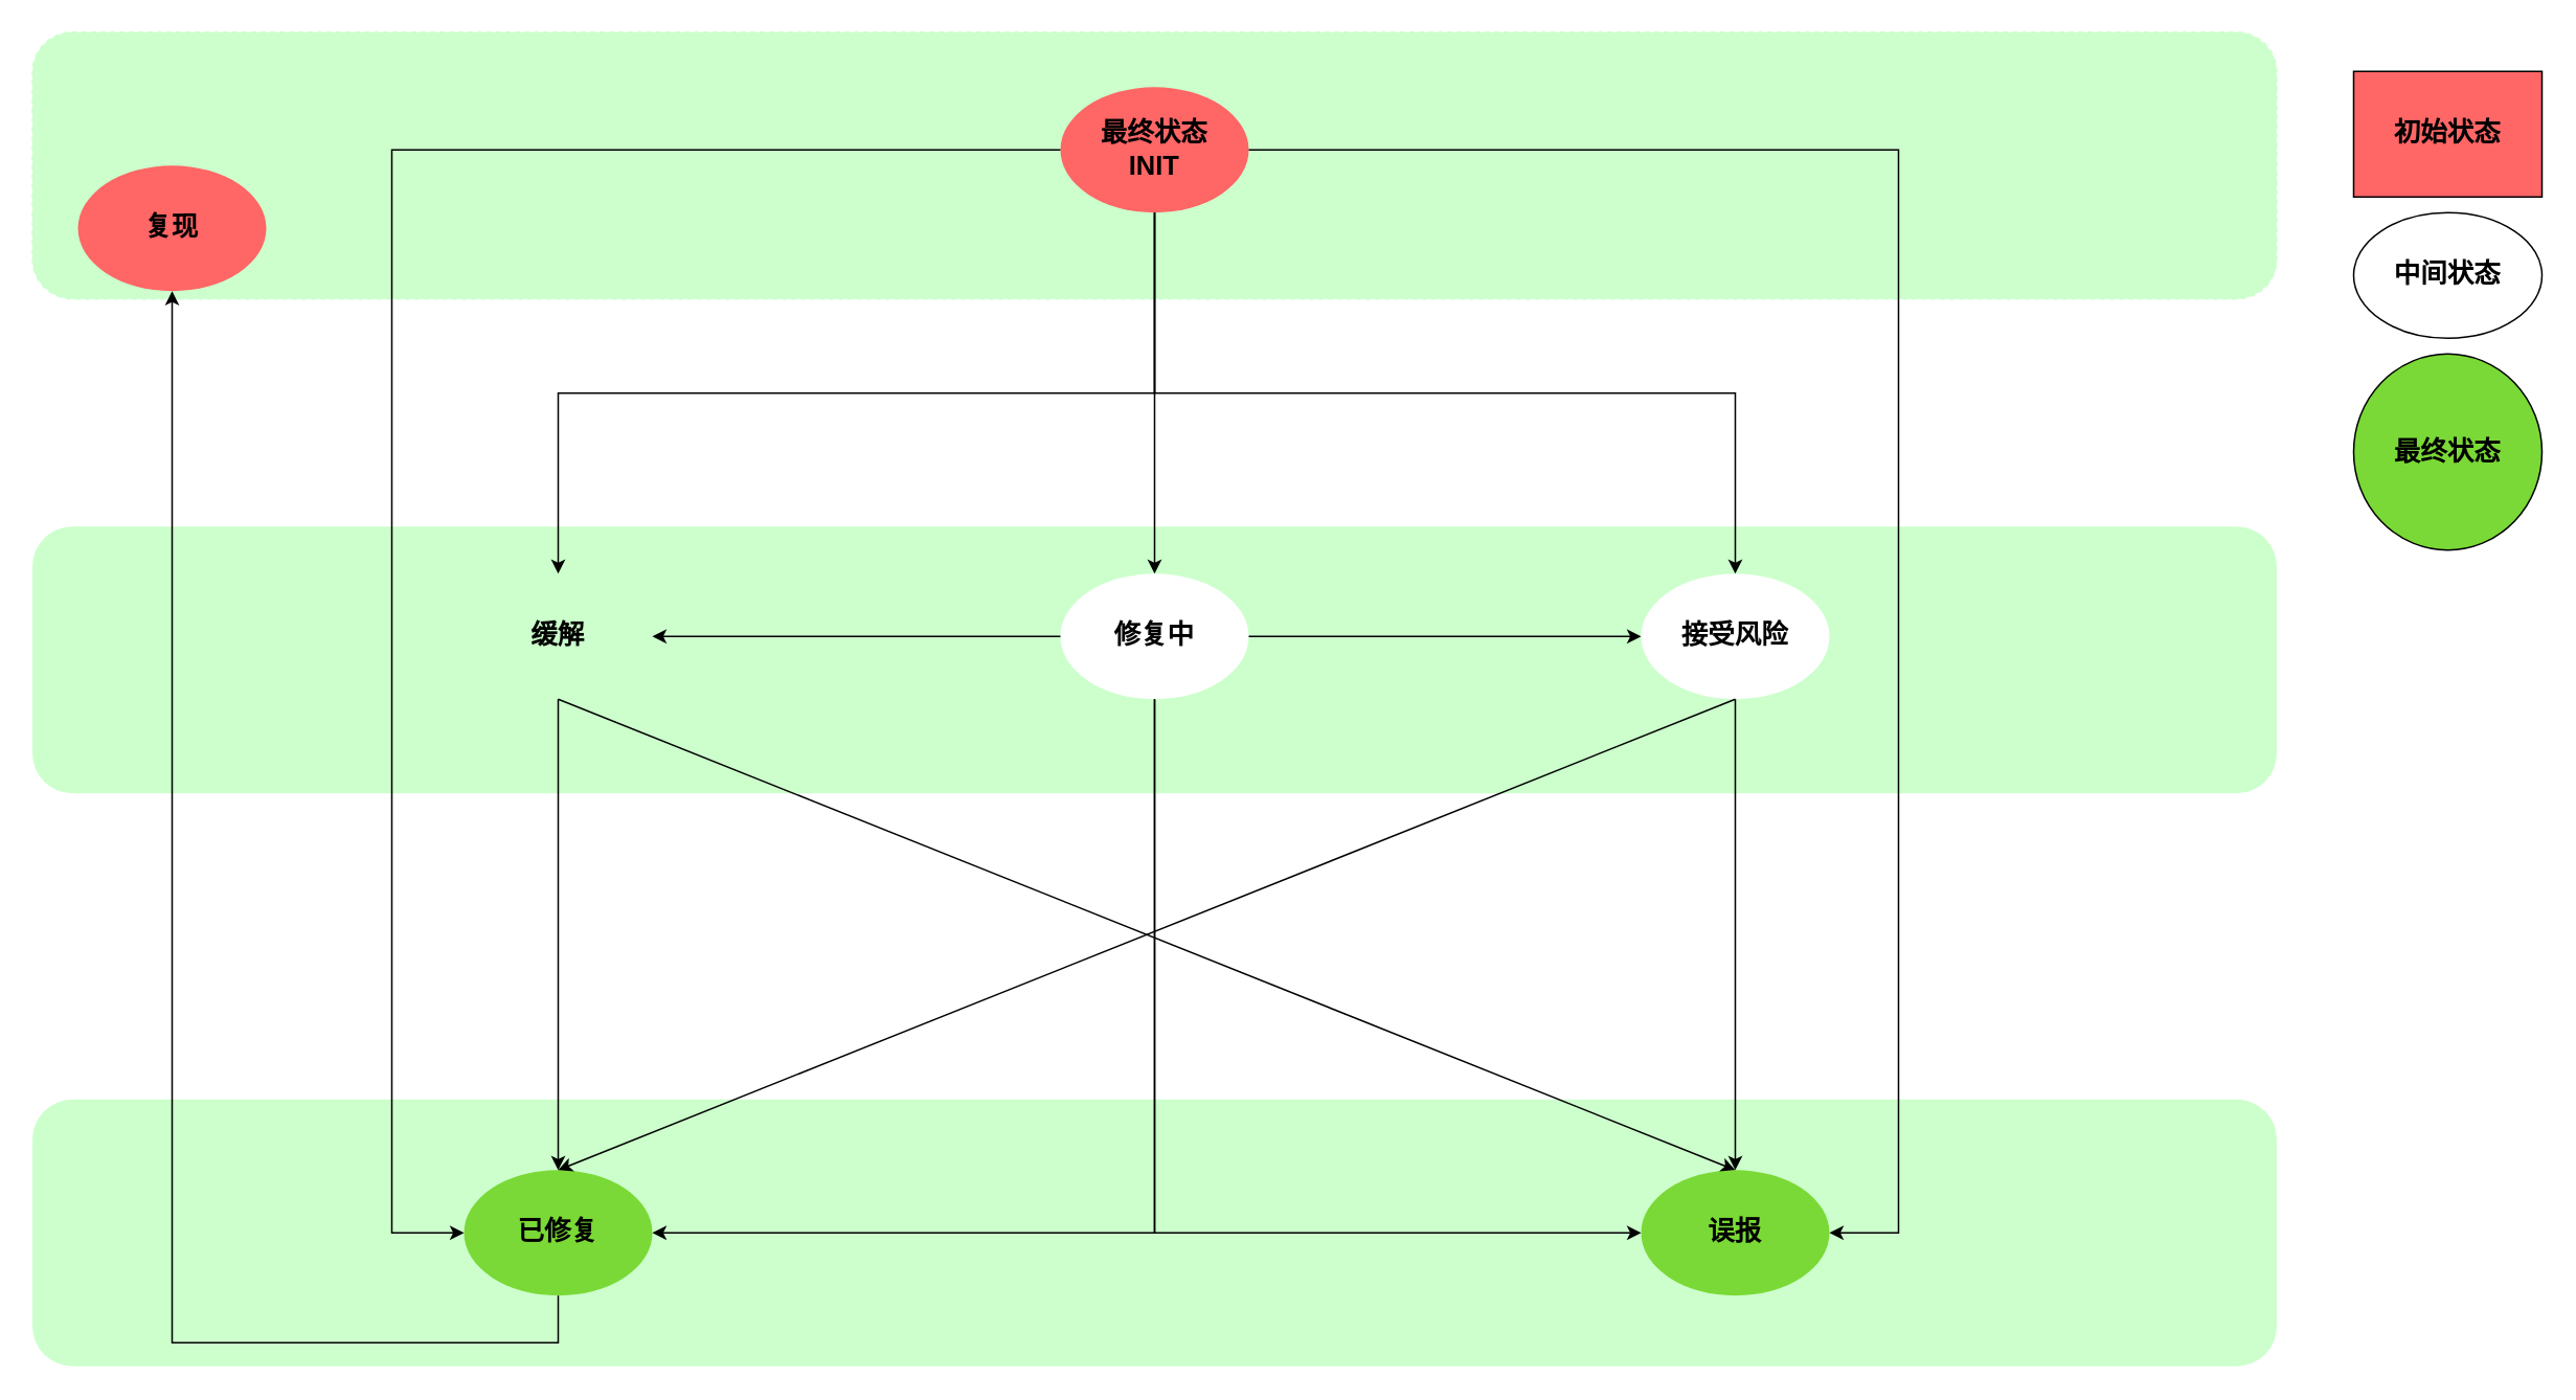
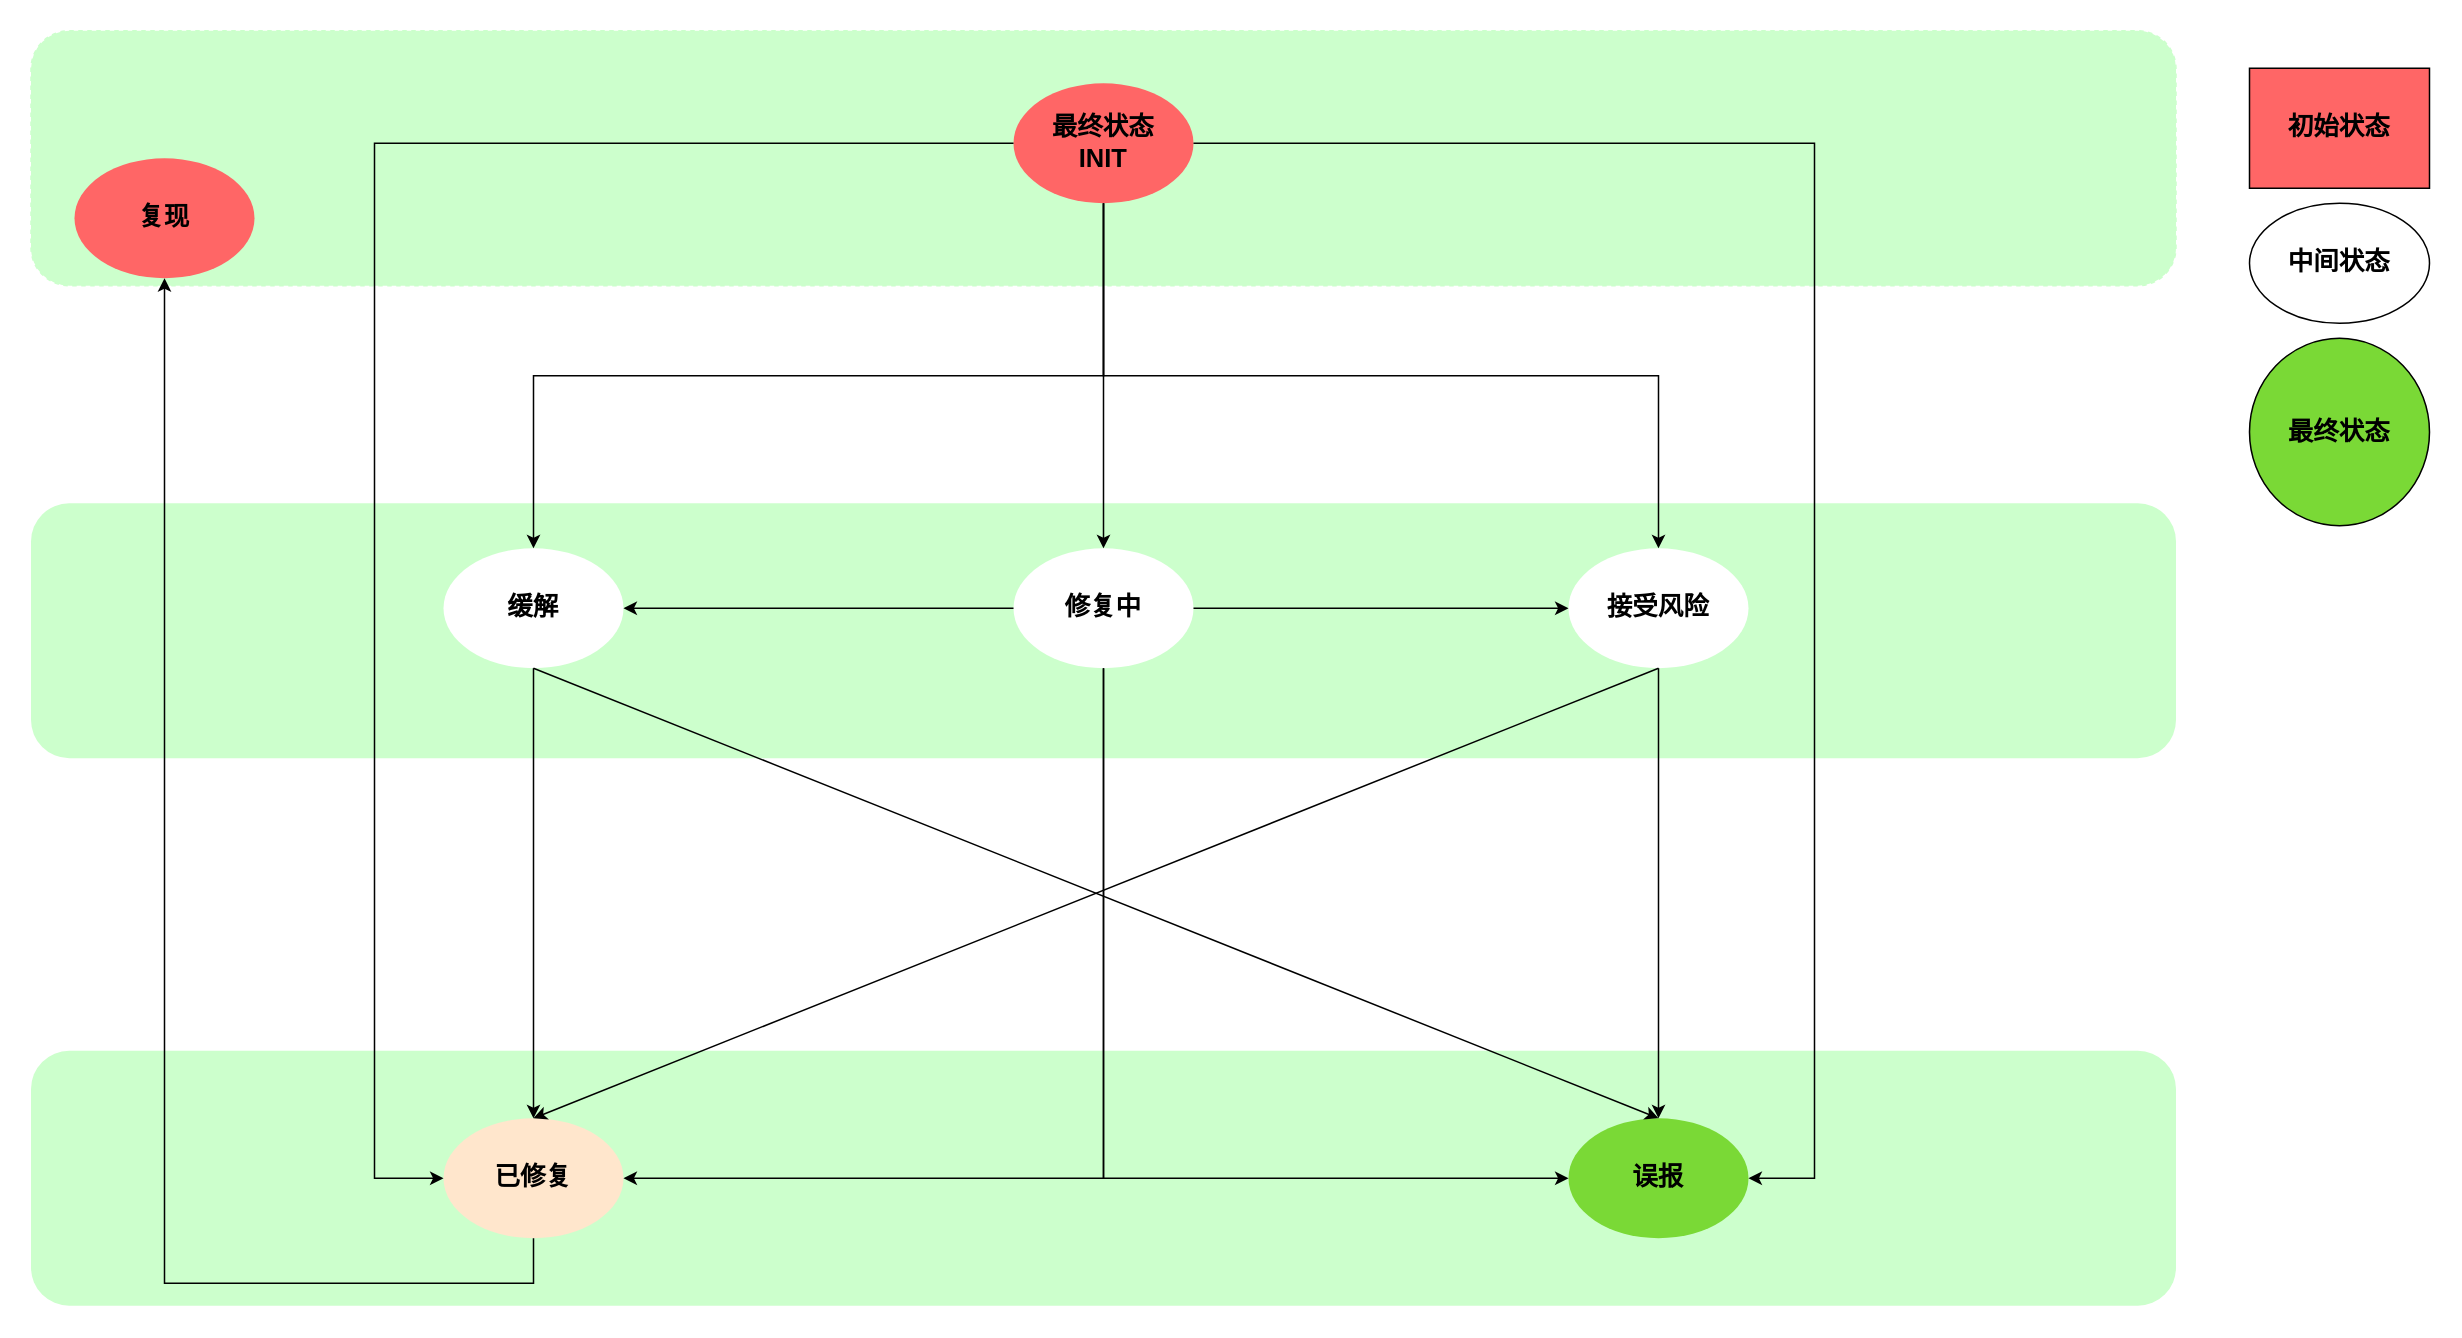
  <mxCell id="0" />
  <mxCell id="1" parent="0" />
  <mxCell id="2" value="" style="rounded=1;whiteSpace=wrap;html=1;dashed=1;fillColor=#CCFFCC;strokeColor=none;fontFamily=Helvetica;fontSize=17;fontStyle=1" vertex="1" parent="1"><mxGeometry x="20" y="700" width="1430" height="170" as="geometry" /></mxCell>
  <mxCell id="3" value="" style="rounded=1;whiteSpace=wrap;html=1;dashed=1;fillColor=#CCFFCC;strokeColor=#CCFFCC;gradientColor=none;fontFamily=Helvetica;fontSize=17;fontStyle=1" vertex="1" parent="1"><mxGeometry x="20" y="20" width="1430" height="170" as="geometry" /></mxCell>
  <mxCell id="4" value="" style="rounded=1;whiteSpace=wrap;html=1;dashed=1;fillColor=#CCFFCC;strokeColor=none;strokeWidth=3;fontFamily=Helvetica;fontSize=17;fontStyle=1" vertex="1" parent="1"><mxGeometry x="20" y="335" width="1430" height="170" as="geometry" /></mxCell>
  <mxCell id="5" value="最终状态&lt;br style=&quot;font-size: 17px;&quot;&gt;INIT" style="ellipse;whiteSpace=wrap;html=1;fillColor=#FF6666;strokeColor=none;fontFamily=Helvetica;fontSize=17;fontStyle=1" vertex="1" parent="1"><mxGeometry x="675" y="55" width="120" height="80" as="geometry" /></mxCell>
  <mxCell id="6" value="修复中&lt;br style=&quot;font-size: 17px;&quot;&gt;" style="ellipse;whiteSpace=wrap;html=1;fillColor=#FFFFFF;strokeColor=none;fontFamily=Helvetica;fontSize=17;fontStyle=1" vertex="1" parent="1"><mxGeometry x="675" y="365" width="120" height="80" as="geometry" /></mxCell>
- <mxCell id="7" value="已修复" style="ellipse;whiteSpace=wrap;html=1;fillColor=#7AD936;strokeColor=none;fontFamily=Helvetica;fontSize=17;fontStyle=1" vertex="1" parent="1"><mxGeometry x="295" y="745" width="120" height="80" as="geometry" /></mxCell>
- <mxCell id="8" value="缓解" style="ellipse;whiteSpace=wrap;html=1;strokeColor=none;fillColor=#ccffcc;fontFamily=Helvetica;fontSize=17;fontStyle=1;" vertex="1" parent="1"><mxGeometry x="295" y="365" width="120" height="80" as="geometry" /></mxCell>
+ <mxCell id="7" value="已修复" style="ellipse;whiteSpace=wrap;html=1;fillColor=#ffe6cc;strokeColor=none;fontFamily=Helvetica;fontSize=17;fontStyle=1;" vertex="1" parent="1"><mxGeometry x="295" y="745" width="120" height="80" as="geometry" /></mxCell>
+ <mxCell id="8" value="缓解" style="ellipse;whiteSpace=wrap;html=1;strokeColor=none;fillColor=#FFFFFF;fontFamily=Helvetica;fontSize=17;fontStyle=1" vertex="1" parent="1"><mxGeometry x="295" y="365" width="120" height="80" as="geometry" /></mxCell>
  <mxCell id="9" value="接受风险" style="ellipse;whiteSpace=wrap;html=1;fillColor=#FFFFFF;strokeColor=none;fontFamily=Helvetica;fontSize=17;fontStyle=1" vertex="1" parent="1"><mxGeometry x="1045" y="365" width="120" height="80" as="geometry" /></mxCell>
  <mxCell id="10" value="误报" style="ellipse;whiteSpace=wrap;html=1;fillColor=#7AD936;strokeColor=none;fontFamily=Helvetica;fontSize=17;fontStyle=1" vertex="1" parent="1"><mxGeometry x="1045" y="745" width="120" height="80" as="geometry" /></mxCell>
  <mxCell id="11" value="复现" style="ellipse;whiteSpace=wrap;html=1;strokeColor=none;fillColor=#FF6666;fontFamily=Helvetica;fontSize=17;fontStyle=1" vertex="1" parent="1"><mxGeometry x="49" y="105" width="120" height="80" as="geometry" /></mxCell>
  <mxCell id="12" value="" style="endArrow=classic;html=1;rounded=0;exitX=0.5;exitY=1;exitDx=0;exitDy=0;entryX=0.5;entryY=0;entryDx=0;entryDy=0;edgeStyle=orthogonalEdgeStyle;fontFamily=Helvetica;fontSize=17;fontStyle=1" edge="1" parent="1" source="5" target="6"><mxGeometry width="50" height="50" relative="1" as="geometry"><mxPoint x="705" y="315" as="sourcePoint" /><mxPoint x="755" y="265" as="targetPoint" /></mxGeometry></mxCell>
  <mxCell id="13" value="" style="endArrow=classic;html=1;rounded=0;exitX=1;exitY=0.5;exitDx=0;exitDy=0;entryX=0;entryY=0.5;entryDx=0;entryDy=0;fontFamily=Helvetica;fontSize=17;fontStyle=1" edge="1" parent="1" source="6" target="9"><mxGeometry width="50" height="50" relative="1" as="geometry"><mxPoint x="705" y="315" as="sourcePoint" /><mxPoint x="755" y="265" as="targetPoint" /></mxGeometry></mxCell>
  <mxCell id="14" value="" style="endArrow=classic;html=1;rounded=0;exitX=0;exitY=0.5;exitDx=0;exitDy=0;entryX=1;entryY=0.5;entryDx=0;entryDy=0;fontFamily=Helvetica;fontSize=17;fontStyle=1" edge="1" parent="1" source="6" target="8"><mxGeometry width="50" height="50" relative="1" as="geometry"><mxPoint x="705" y="315" as="sourcePoint" /><mxPoint x="755" y="265" as="targetPoint" /></mxGeometry></mxCell>
  <mxCell id="15" value="" style="endArrow=classic;html=1;rounded=0;exitX=0.5;exitY=1;exitDx=0;exitDy=0;entryX=0.5;entryY=0;entryDx=0;entryDy=0;fontFamily=Helvetica;fontSize=17;fontStyle=1" edge="1" parent="1" source="8" target="7"><mxGeometry width="50" height="50" relative="1" as="geometry"><mxPoint x="705" y="315" as="sourcePoint" /><mxPoint x="755" y="265" as="targetPoint" /></mxGeometry></mxCell>
  <mxCell id="16" value="" style="endArrow=classic;html=1;rounded=0;exitX=0.5;exitY=1;exitDx=0;exitDy=0;entryX=0.5;entryY=0;entryDx=0;entryDy=0;fontFamily=Helvetica;fontSize=17;fontStyle=1" edge="1" parent="1" source="9" target="7"><mxGeometry width="50" height="50" relative="1" as="geometry"><mxPoint x="705" y="315" as="sourcePoint" /><mxPoint x="755" y="265" as="targetPoint" /></mxGeometry></mxCell>
  <mxCell id="17" value="" style="endArrow=classic;html=1;rounded=0;entryX=0.5;entryY=1;entryDx=0;entryDy=0;edgeStyle=orthogonalEdgeStyle;exitX=0.5;exitY=1;exitDx=0;exitDy=0;fontFamily=Helvetica;fontSize=17;fontStyle=1" edge="1" parent="1" source="7" target="11"><mxGeometry width="50" height="50" relative="1" as="geometry"><mxPoint x="189" y="715" as="sourcePoint" /><mxPoint x="755" y="385" as="targetPoint" /><Array as="points"><mxPoint x="355" y="855" /><mxPoint x="109" y="855" /></Array></mxGeometry></mxCell>
  <mxCell id="18" value="" style="endArrow=classic;html=1;rounded=0;entryX=1;entryY=0.5;entryDx=0;entryDy=0;exitX=0.5;exitY=1;exitDx=0;exitDy=0;edgeStyle=orthogonalEdgeStyle;fontFamily=Helvetica;fontSize=17;fontStyle=1" edge="1" parent="1" source="6" target="7"><mxGeometry width="50" height="50" relative="1" as="geometry"><mxPoint x="665" y="135" as="sourcePoint" /><mxPoint x="755" y="265" as="targetPoint" /></mxGeometry></mxCell>
  <mxCell id="19" value="" style="endArrow=classic;html=1;rounded=0;exitX=0.5;exitY=1;exitDx=0;exitDy=0;entryX=0;entryY=0.5;entryDx=0;entryDy=0;edgeStyle=orthogonalEdgeStyle;fontFamily=Helvetica;fontSize=17;fontStyle=1" edge="1" parent="1" source="6" target="10"><mxGeometry width="50" height="50" relative="1" as="geometry"><mxPoint x="825" y="315" as="sourcePoint" /><mxPoint x="875" y="265" as="targetPoint" /></mxGeometry></mxCell>
  <mxCell id="20" value="" style="endArrow=classic;html=1;rounded=0;exitX=0.5;exitY=1;exitDx=0;exitDy=0;entryX=0.5;entryY=0;entryDx=0;entryDy=0;fontFamily=Helvetica;fontSize=17;fontStyle=1" edge="1" parent="1" source="8" target="10"><mxGeometry width="50" height="50" relative="1" as="geometry"><mxPoint x="825" y="315" as="sourcePoint" /><mxPoint x="875" y="265" as="targetPoint" /></mxGeometry></mxCell>
  <mxCell id="21" value="" style="endArrow=classic;html=1;rounded=0;exitX=0.5;exitY=1;exitDx=0;exitDy=0;entryX=0.5;entryY=0;entryDx=0;entryDy=0;fontFamily=Helvetica;fontSize=17;fontStyle=1" edge="1" parent="1" source="9" target="10"><mxGeometry width="50" height="50" relative="1" as="geometry"><mxPoint x="825" y="315" as="sourcePoint" /><mxPoint x="875" y="265" as="targetPoint" /></mxGeometry></mxCell>
  <mxCell id="22" value="" style="endArrow=classic;html=1;rounded=0;exitX=0;exitY=0.5;exitDx=0;exitDy=0;entryX=0;entryY=0.5;entryDx=0;entryDy=0;edgeStyle=orthogonalEdgeStyle;fontFamily=Helvetica;fontSize=17;fontStyle=1" edge="1" parent="1" source="5" target="7"><mxGeometry width="50" height="50" relative="1" as="geometry"><mxPoint x="825" y="315" as="sourcePoint" /><mxPoint x="415" y="785" as="targetPoint" /><Array as="points"><mxPoint x="249" y="95" /><mxPoint x="249" y="785" /></Array></mxGeometry></mxCell>
  <mxCell id="23" value="" style="endArrow=classic;html=1;rounded=0;exitX=1;exitY=0.5;exitDx=0;exitDy=0;entryX=1;entryY=0.5;entryDx=0;entryDy=0;edgeStyle=orthogonalEdgeStyle;fontFamily=Helvetica;fontSize=17;fontStyle=1" edge="1" parent="1" source="5" target="10"><mxGeometry width="50" height="50" relative="1" as="geometry"><mxPoint x="825" y="315" as="sourcePoint" /><mxPoint x="875" y="265" as="targetPoint" /><Array as="points"><mxPoint x="1209" y="95" /><mxPoint x="1209" y="785" /></Array></mxGeometry></mxCell>
  <mxCell id="24" value="" style="endArrow=classic;html=1;rounded=0;exitX=0.5;exitY=1;exitDx=0;exitDy=0;entryX=0.5;entryY=0;entryDx=0;entryDy=0;edgeStyle=orthogonalEdgeStyle;fontFamily=Helvetica;fontSize=17;fontStyle=1" edge="1" parent="1" source="5" target="8"><mxGeometry width="50" height="50" relative="1" as="geometry"><mxPoint x="825" y="315" as="sourcePoint" /><mxPoint x="875" y="265" as="targetPoint" /></mxGeometry></mxCell>
  <mxCell id="25" value="" style="endArrow=classic;html=1;rounded=0;exitX=0.5;exitY=1;exitDx=0;exitDy=0;entryX=0.5;entryY=0;entryDx=0;entryDy=0;edgeStyle=orthogonalEdgeStyle;fontFamily=Helvetica;fontSize=17;fontStyle=1" edge="1" parent="1" source="5" target="9"><mxGeometry width="50" height="50" relative="1" as="geometry"><mxPoint x="825" y="315" as="sourcePoint" /><mxPoint x="875" y="265" as="targetPoint" /></mxGeometry></mxCell>
  <mxCell id="26" value="初始状态" style="whiteSpace=wrap;html=1;fillColor=#FF6666;strokeColor=default;fontFamily=Helvetica;fontSize=17;fontStyle=1;rounded=0;" vertex="1" parent="1"><mxGeometry x="1499" width="120" height="80" as="geometry" y="45" /></mxCell>
  <mxCell id="27" value="中间状态" style="ellipse;whiteSpace=wrap;html=1;fillColor=#FFFFFF;strokeColor=default;fontFamily=Helvetica;fontSize=17;fontStyle=1" vertex="1" parent="1"><mxGeometry x="1499" y="135" width="120" height="80" as="geometry" /></mxCell>
  <mxCell id="28" value="最终状态" style="ellipse;whiteSpace=wrap;html=1;fillColor=#7AD936;strokeColor=default;fontFamily=Helvetica;fontSize=17;fontStyle=1" vertex="1" parent="1"><mxGeometry x="1499" y="225" width="120" height="125" as="geometry" /></mxCell>
